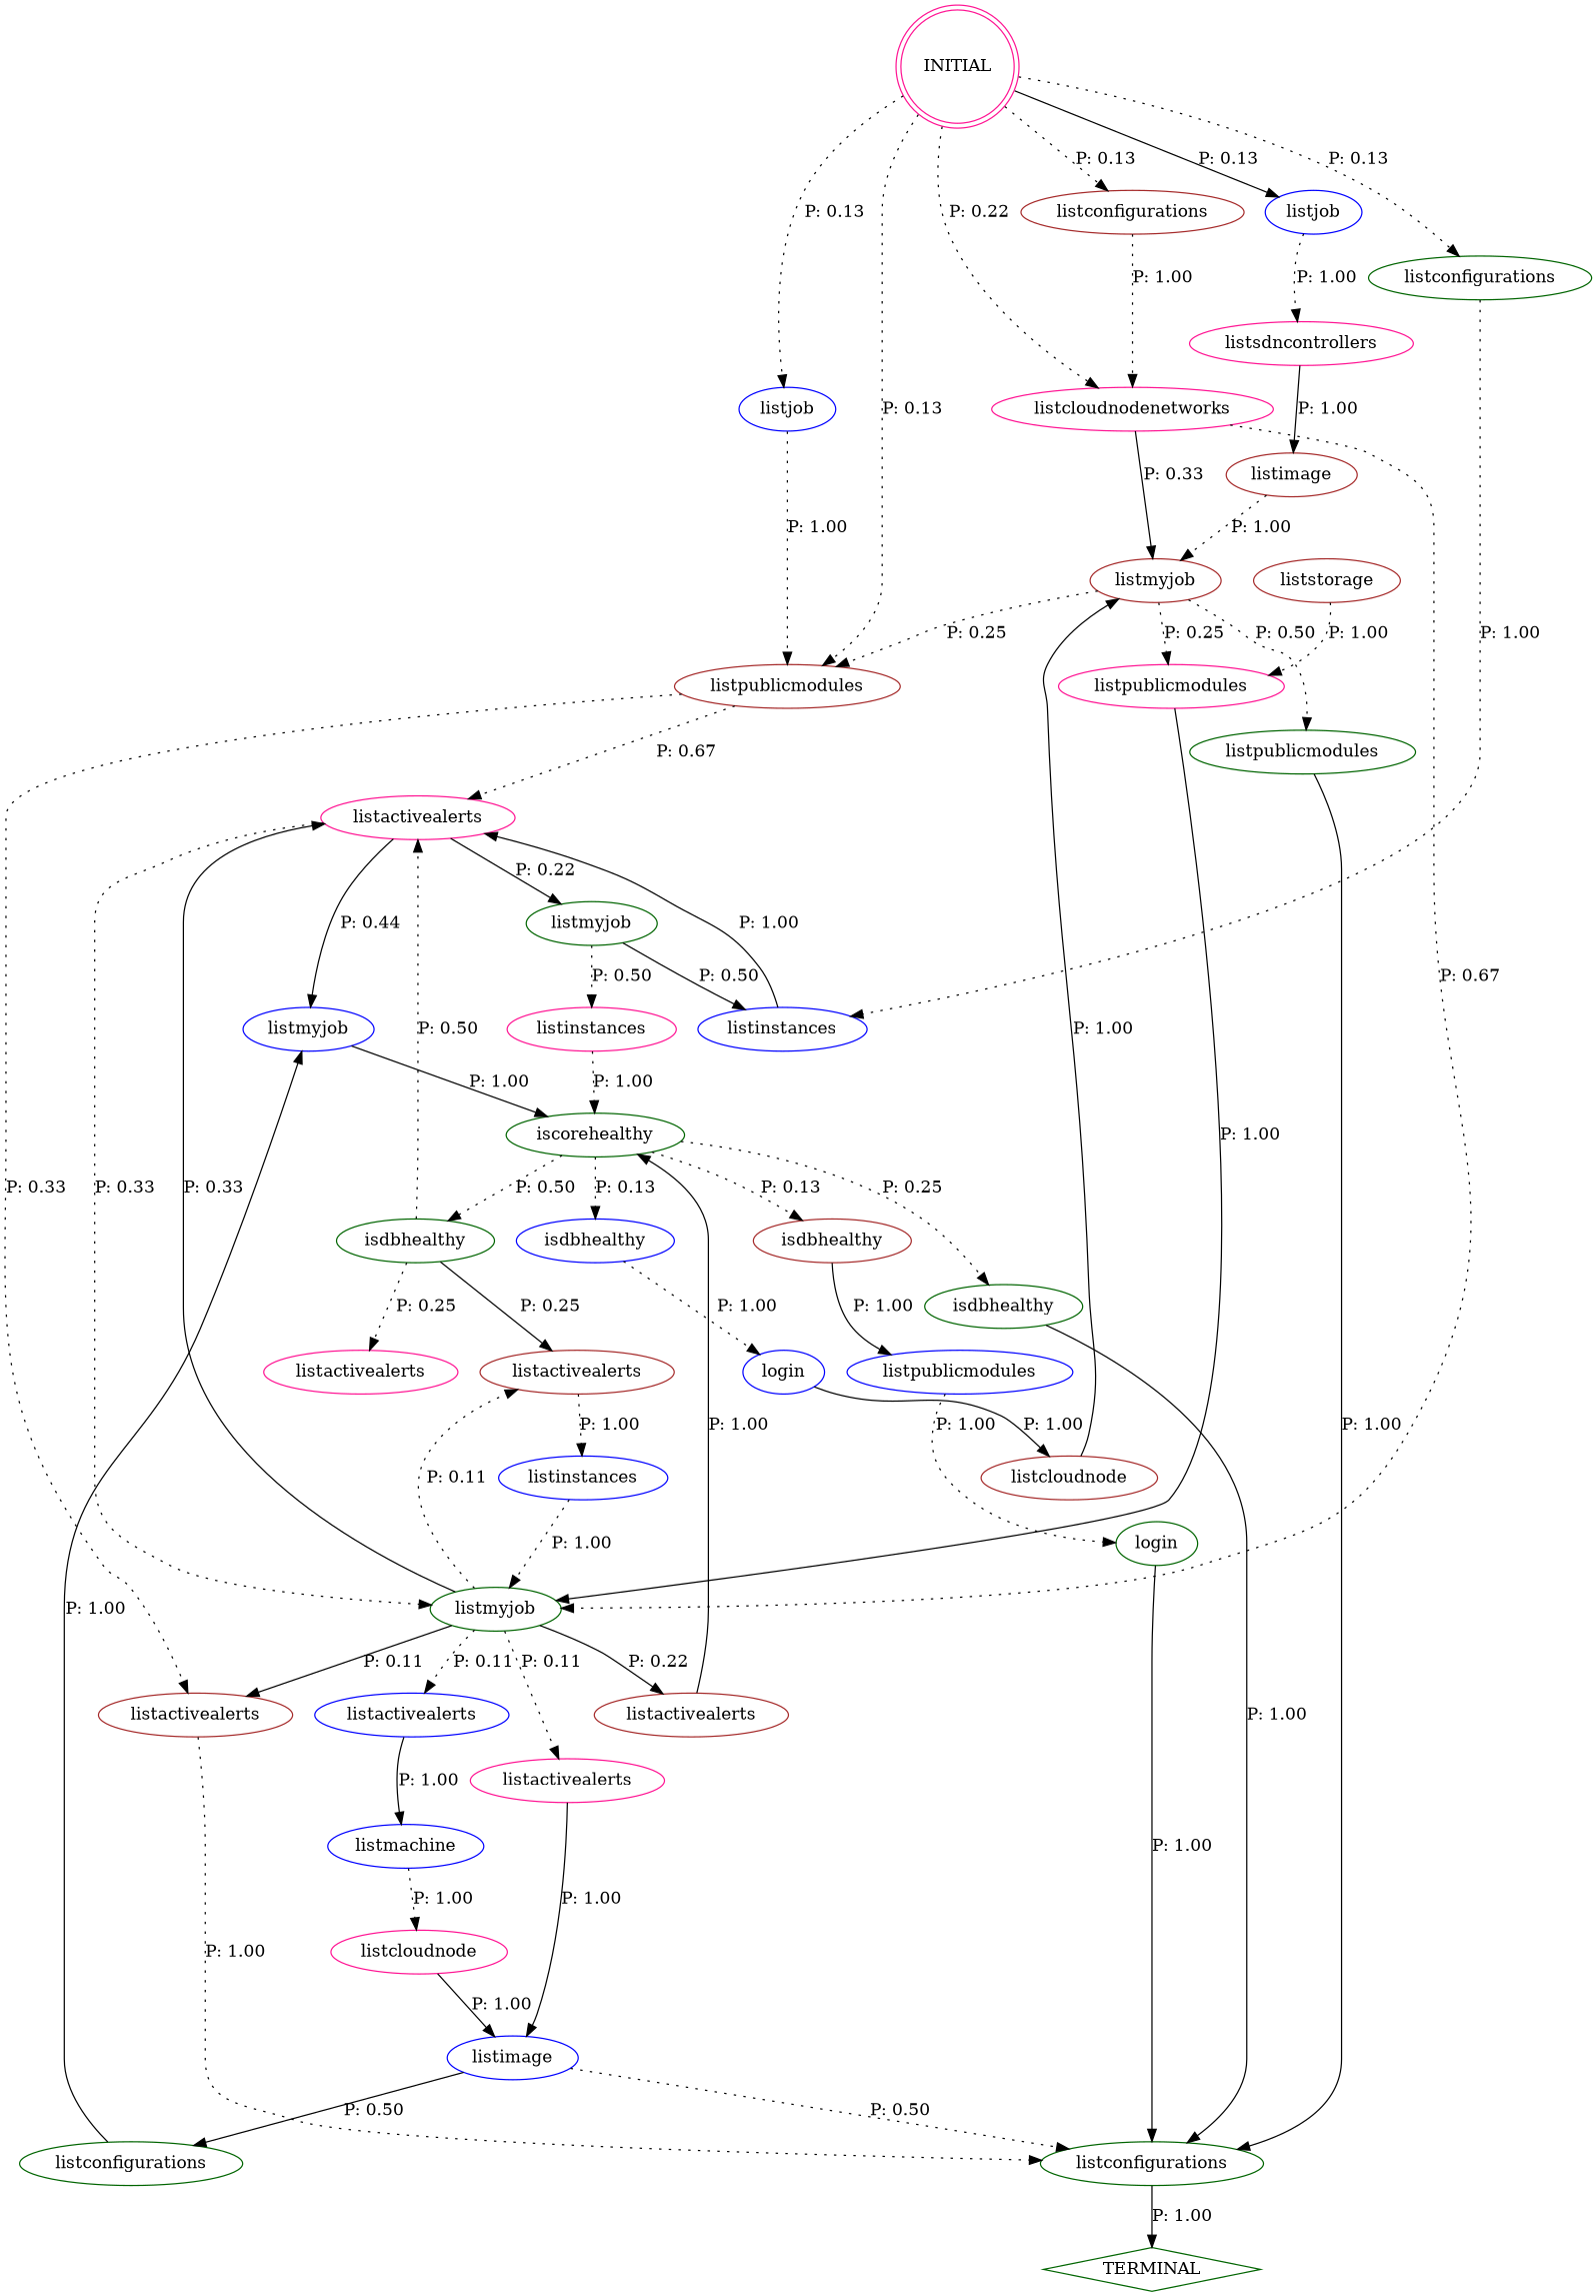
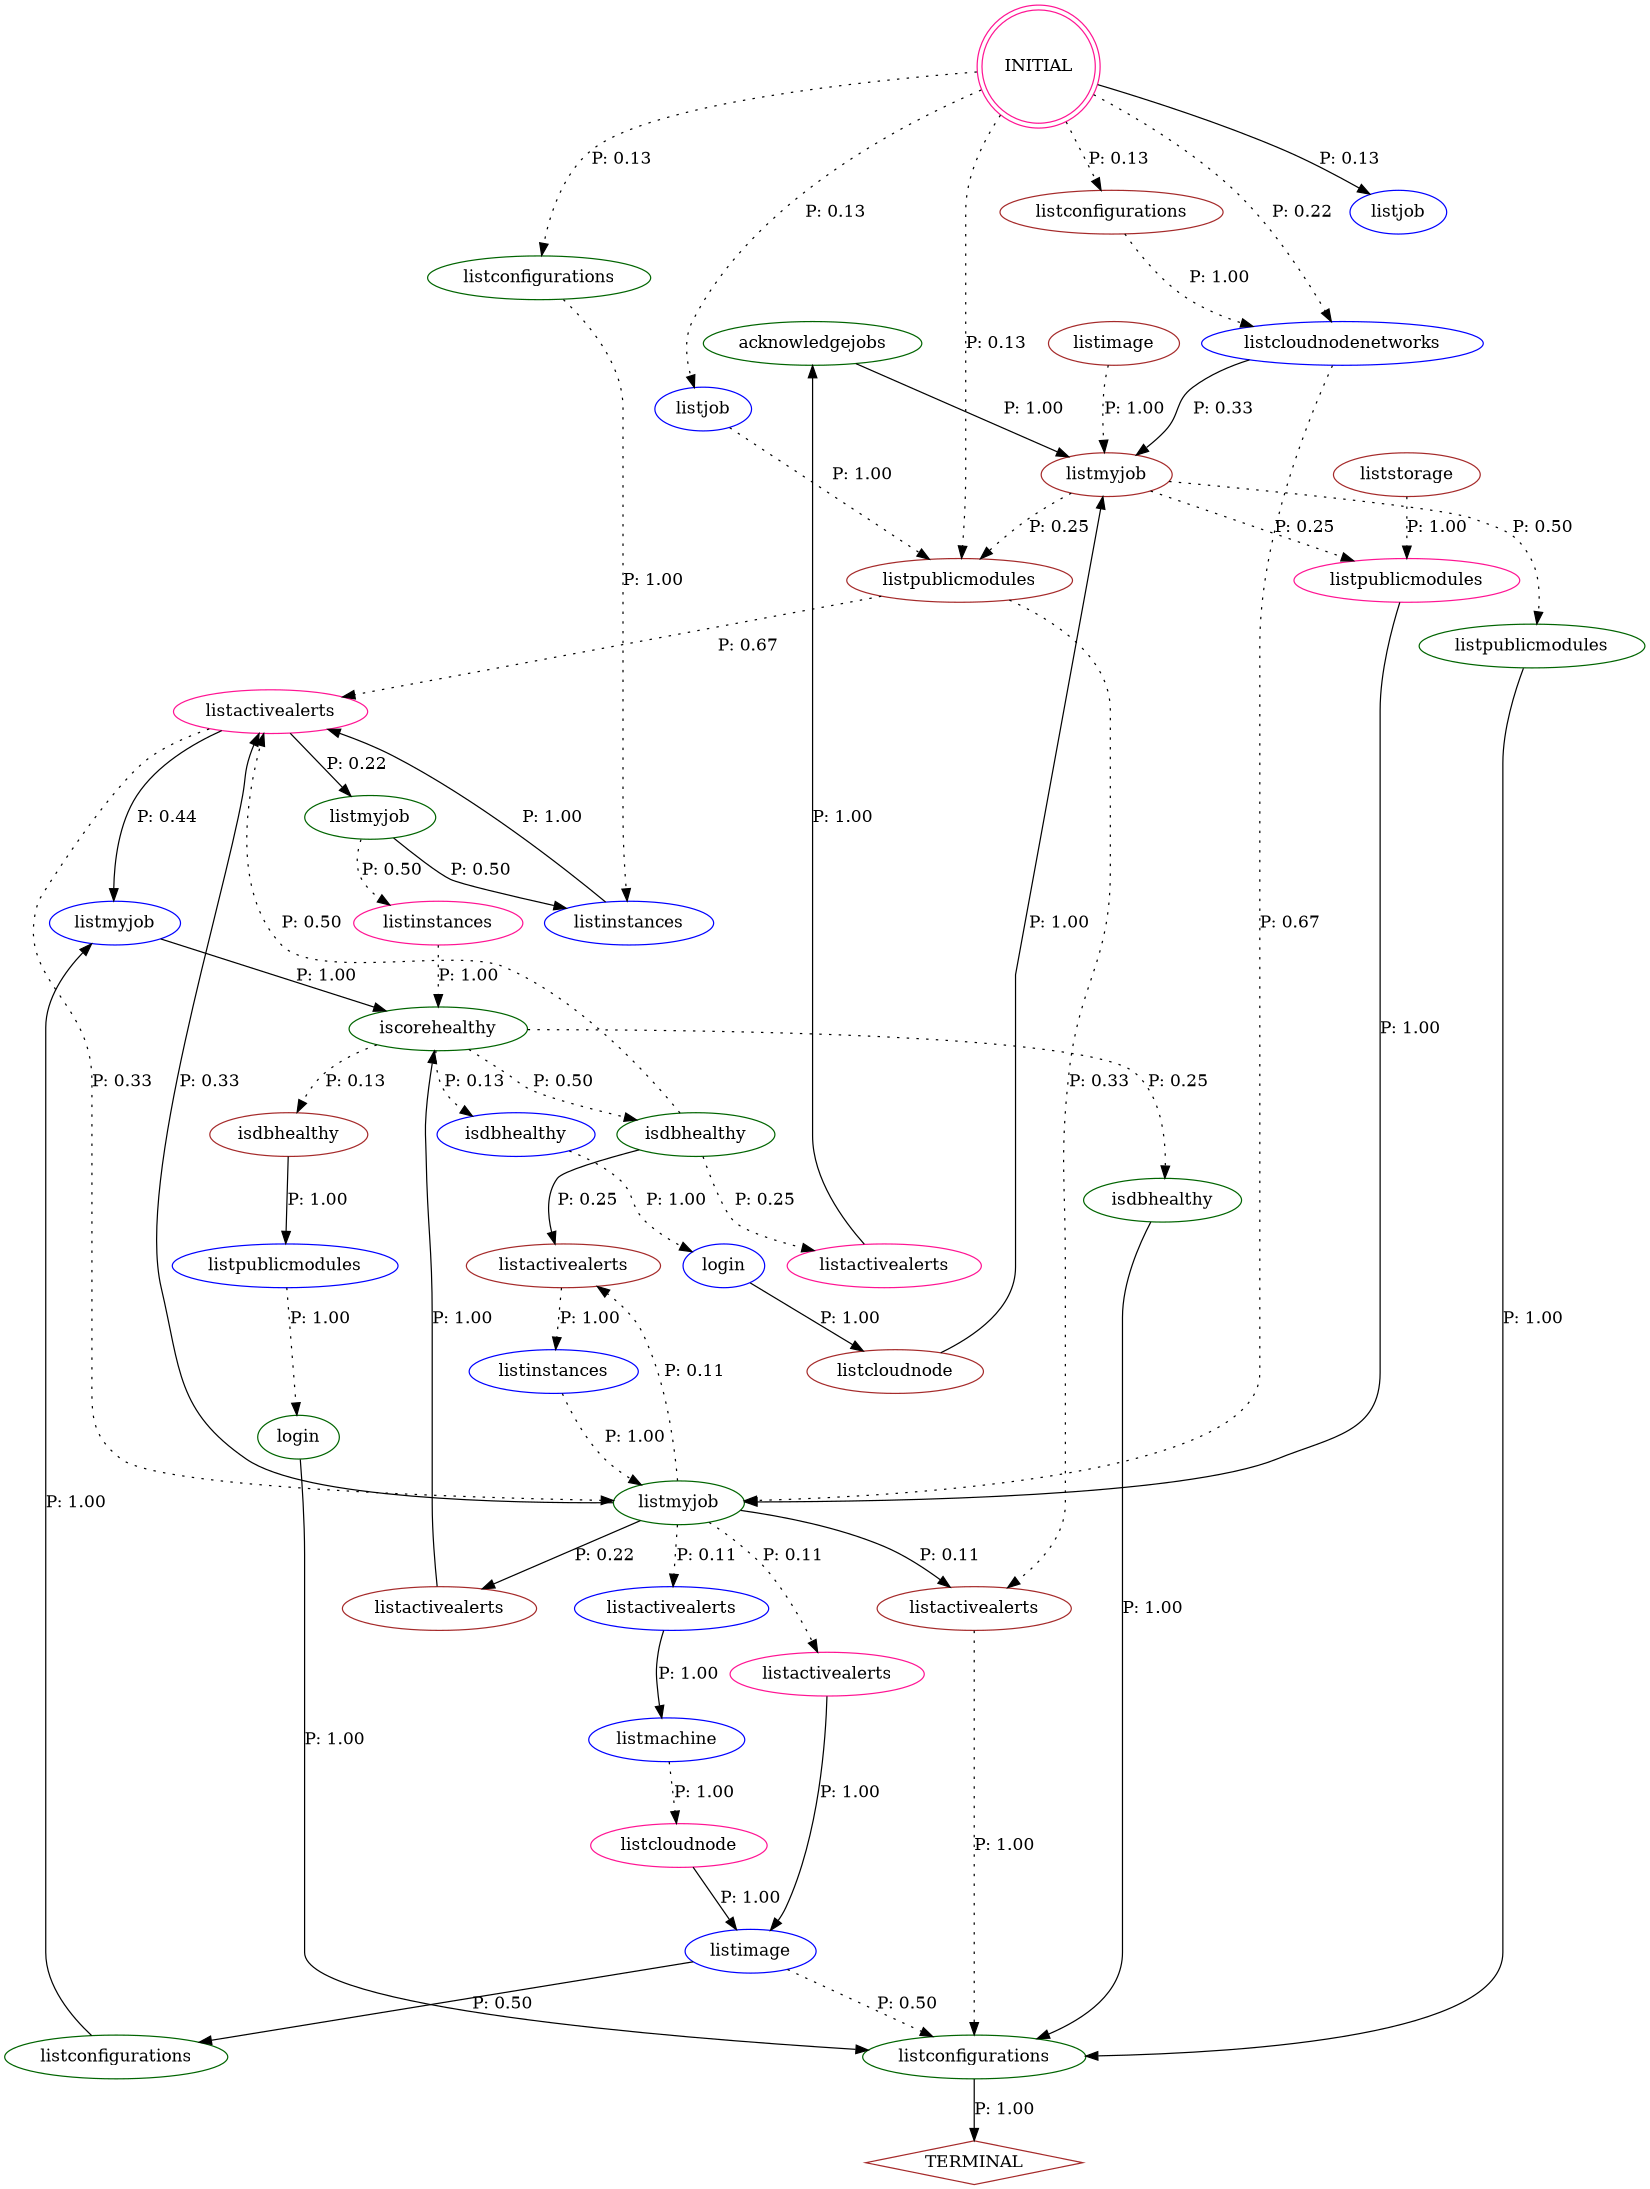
  digraph {
    node [color=darkgreen]
    edge [style=dotted]
+   n1 [label=acknowledgejobs]
    n2 [color=brown label=listmyjob]
    n3 [color=brown label=listpublicmodules]
    n4 [label=listpublicmodules]
    n5 [color=deeppink label=listpublicmodules]
    n6 [label=iscorehealthy]
    n7 [label=isdbhealthy]
    n8 [color=brown label=isdbhealthy]
    n9 [color=blue label=isdbhealthy]
    n10 [label=isdbhealthy]
    n11 [label=listconfigurations]
    n12 [color=blue label=listpublicmodules]
    n13 [color=blue label=login]
    n14 [color=deeppink label=listactivealerts]
    n15 [color=brown label=listactivealerts]
    n16 [color=deeppink label=listactivealerts]
-   n17 [label=TERMINAL shape=diamond]
+   n17 [color=brown label=TERMINAL shape=diamond]
    n18 [label=login]
    n19 [color=brown label=listcloudnode]
    n20 [color=blue label=listinstances]
    n21 [color=blue label=listmyjob]
    n22 [label=listmyjob]
    n23 [label=listmyjob]
    n24 [color=brown label=listactivealerts]
    n25 [color=brown label=listactivealerts]
    n26 [color=deeppink label=listactivealerts]
    n27 [color=blue label=listimage]
    n28 [label=listconfigurations]
    n29 [color=blue label=listactivealerts]
    n30 [color=blue label=listmachine]
    n31 [color=deeppink label=listcloudnode]
    n32 [color=blue label=listinstances]
    n33 [color=deeppink label=listinstances]
-   n34 [color=deeppink label=listcloudnodenetworks]
+   n34 [color=blue label=listcloudnodenetworks]
    n35 [color=brown label=listconfigurations]
    n36 [label=listconfigurations]
    n37 [color=brown label=listimage]
    n38 [color=blue label=listjob]
    n39 [color=blue label=listjob]
-   n40 [color=deeppink label=listsdncontrollers]
    n41 [color=brown label=liststorage]
    n42 [color=deeppink label=INITIAL shape=doublecircle]
+   n1 -> n2 [label="P: 1.00" style=solid]
    n2 -> n3 [label="P: 0.25"]
    n2 -> n4 [label="P: 0.50"]
    n2 -> n5 [label="P: 0.25"]
    n3 -> n16 [label="P: 0.67"]
    n3 -> n25 [label="P: 0.33"]
    n4 -> n11 [label="P: 1.00" style=solid]
    n5 -> n23 [label="P: 1.00" style=solid]
    n6 -> n7 [label="P: 0.25"]
    n6 -> n8 [label="P: 0.13"]
    n6 -> n9 [label="P: 0.13"]
    n6 -> n10 [label="P: 0.50"]
    n7 -> n11 [label="P: 1.00" style=solid]
    n8 -> n12 [label="P: 1.00" style=solid]
    n9 -> n13 [label="P: 1.00"]
    n10 -> n14 [label="P: 0.25"]
    n10 -> n15 [label="P: 0.25" style=solid]
    n10 -> n16 [label="P: 0.50"]
    n11 -> n17 [label="P: 1.00" style=solid]
    n12 -> n18 [label="P: 1.00"]
    n13 -> n19 [label="P: 1.00" style=solid]
+   n14 -> n1 [label="P: 1.00" style=solid]
    n15 -> n20 [label="P: 1.00"]
    n16 -> n21 [label="P: 0.44" style=solid]
    n16 -> n22 [label="P: 0.22" style=solid]
    n16 -> n23 [label="P: 0.33"]
    n18 -> n11 [label="P: 1.00" style=solid]
    n19 -> n2 [label="P: 1.00" style=solid]
    n20 -> n23 [label="P: 1.00"]
    n21 -> n6 [label="P: 1.00" style=solid]
    n22 -> n32 [label="P: 0.50" style=solid]
    n22 -> n33 [label="P: 0.50"]
    n23 -> n15 [label="P: 0.11"]
    n23 -> n16 [label="P: 0.33" style=solid]
    n23 -> n24 [label="P: 0.22" style=solid]
    n23 -> n25 [label="P: 0.11" style=solid]
    n23 -> n26 [label="P: 0.11"]
    n23 -> n29 [label="P: 0.11"]
    n24 -> n6 [label="P: 1.00" style=solid]
    n25 -> n11 [label="P: 1.00"]
    n26 -> n27 [label="P: 1.00" style=solid]
    n27 -> n11 [label="P: 0.50"]
    n27 -> n28 [label="P: 0.50" style=solid]
    n28 -> n21 [label="P: 1.00" style=solid]
    n29 -> n30 [label="P: 1.00" style=solid]
    n30 -> n31 [label="P: 1.00"]
    n31 -> n27 [label="P: 1.00" style=solid]
    n32 -> n16 [label="P: 1.00" style=solid]
    n33 -> n6 [label="P: 1.00"]
    n34 -> n2 [label="P: 0.33" style=solid]
    n34 -> n23 [label="P: 0.67"]
    n35 -> n34 [label="P: 1.00"]
    n36 -> n32 [label="P: 1.00"]
    n37 -> n2 [label="P: 1.00"]
    n38 -> n3 [label="P: 1.00"]
-   n39 -> n40 [label="P: 1.00"]
-   n40 -> n37 [label="P: 1.00" style=solid]
    n41 -> n5 [label="P: 1.00"]
    n42 -> n3 [label="P: 0.13"]
    n42 -> n34 [label="P: 0.22"]
    n42 -> n35 [label="P: 0.13"]
    n42 -> n36 [label="P: 0.13"]
    n42 -> n38 [label="P: 0.13"]
    n42 -> n39 [label="P: 0.13" style=solid]
  }
